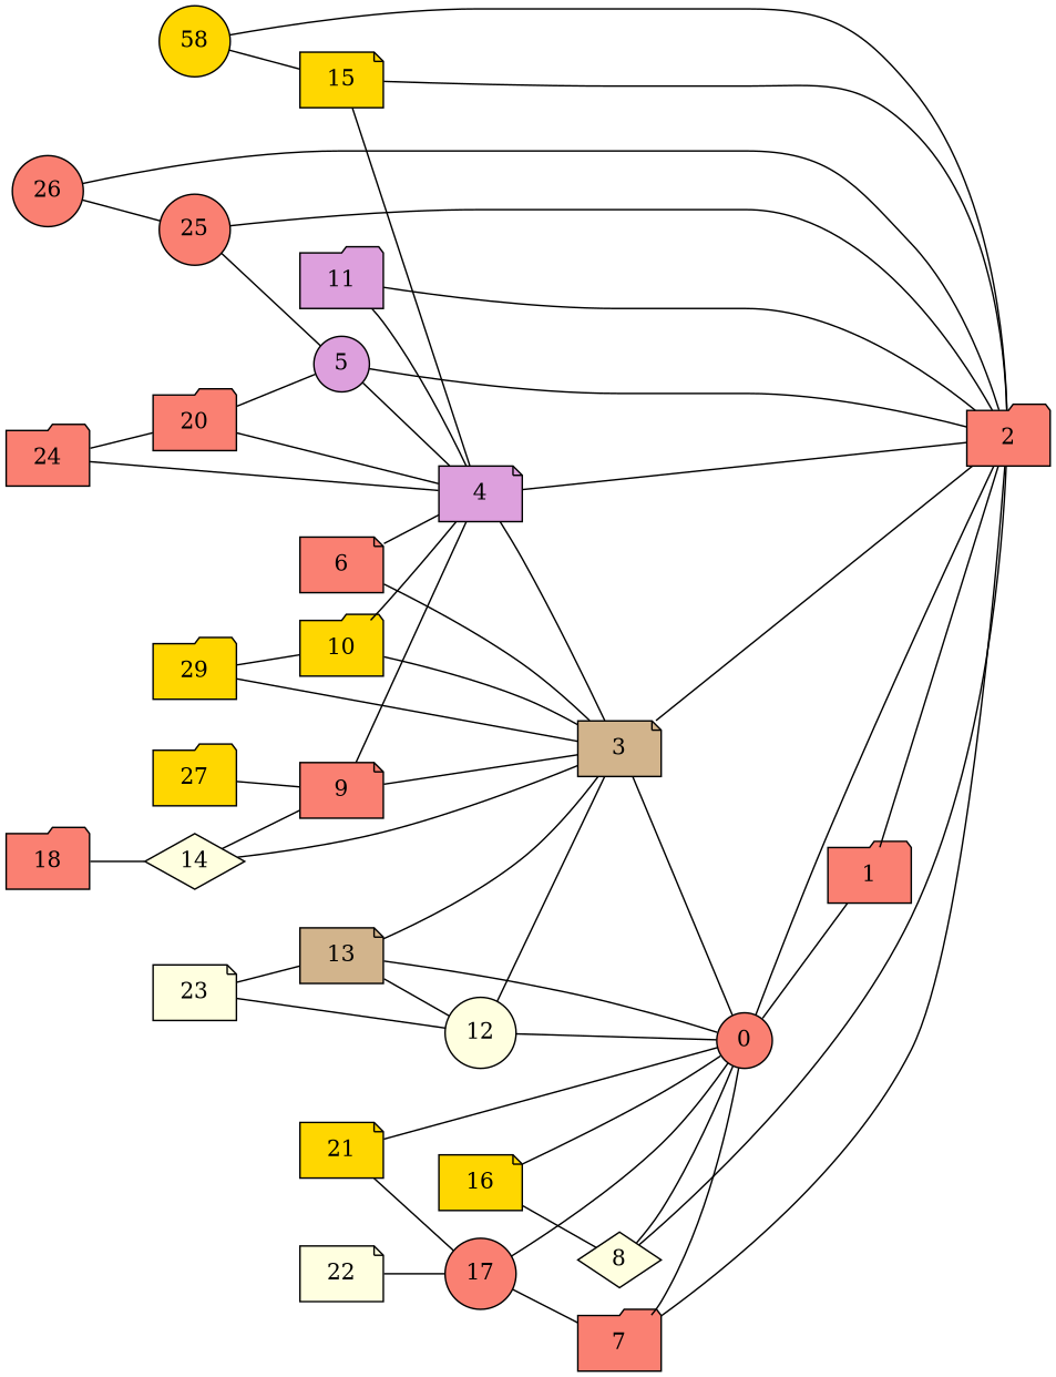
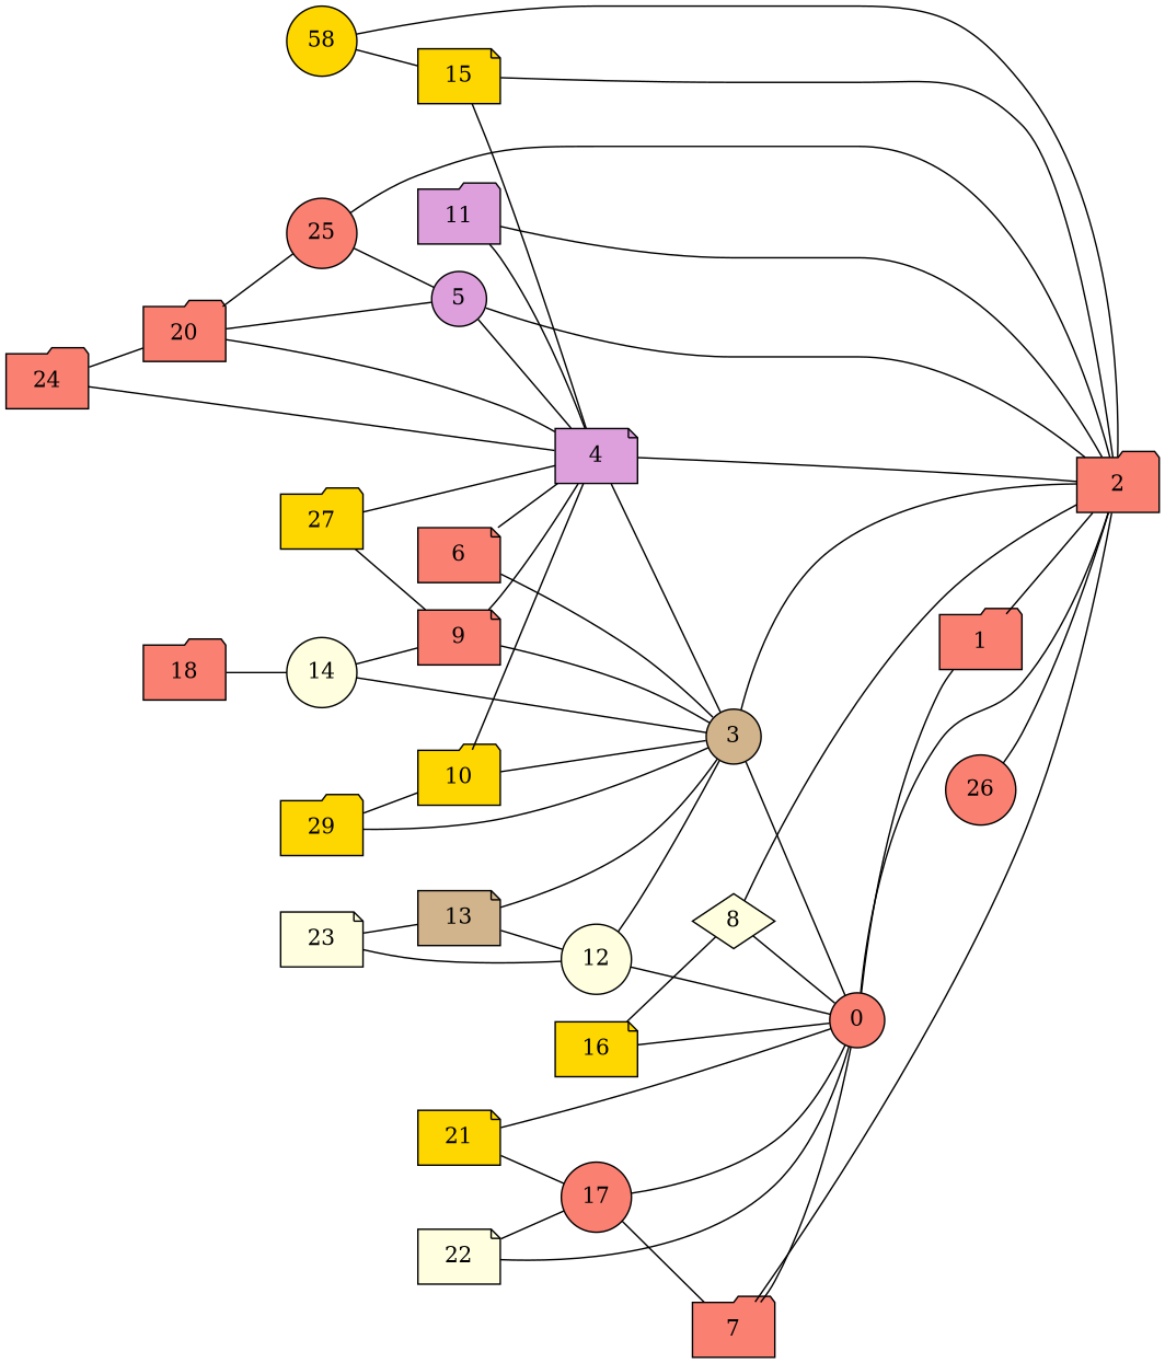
  graph {
    rankdir=LR
    node [fillcolor=salmon shape=folder style=filled]
    0 [shape=circle]
    1
    2
-   3 [fillcolor=tan shape=note]
+   3 [fillcolor=tan shape=circle]
    4 [fillcolor=plum shape=note]
    5 [fillcolor=plum shape=circle]
    6 [shape=note]
    7
    8 [fillcolor=lightyellow shape=diamond]
    9 [shape=note]
    10 [fillcolor=gold]
    11 [fillcolor=plum]
    12 [fillcolor=lightyellow shape=circle]
    13 [fillcolor=tan shape=note]
-   14 [fillcolor=lightyellow shape=diamond]
+   14 [fillcolor=lightyellow shape=circle]
    15 [fillcolor=gold shape=note]
    16 [fillcolor=gold shape=note]
    17 [shape=circle]
    18
    20
    21 [fillcolor=gold shape=note]
    22 [fillcolor=lightyellow shape=note]
    23 [fillcolor=lightyellow shape=note]
    24
    25 [shape=circle]
    26 [shape=circle]
    27 [fillcolor=gold]
    n28 [fillcolor=gold label=58 shape=circle]
    29 [fillcolor=gold]
    0 -- 1
    0 -- 2
    1 -- 2
    3 -- 0
    3 -- 2
    4 -- 2
    4 -- 3
    5 -- 2
    5 -- 4
    6 -- 3
    6 -- 4
    7 -- 0
    7 -- 2
    8 -- 0
    8 -- 2
    9 -- 3
    9 -- 4
    10 -- 3
    10 -- 4
    11 -- 2
    11 -- 4
    12 -- 0
    12 -- 3
    13 -- 3
    13 -- 12
    14 -- 3
    14 -- 9
    15 -- 2
    15 -- 4
    16 -- 0
    16 -- 8
    17 -- 0
    17 -- 7
    18 -- 14
    20 -- 4
    20 -- 5
    21 -- 0
    21 -- 17
-   13 -- 0
+   22 -- 0
    22 -- 17
    23 -- 12
    23 -- 13
    24 -- 4
    24 -- 20
    25 -- 2
    25 -- 5
    26 -- 2
-   26 -- 25
+   20 -- 25
+   27 -- 4
    27 -- 9
    n28 -- 2
    n28 -- 15
    29 -- 3
    29 -- 10
  }
